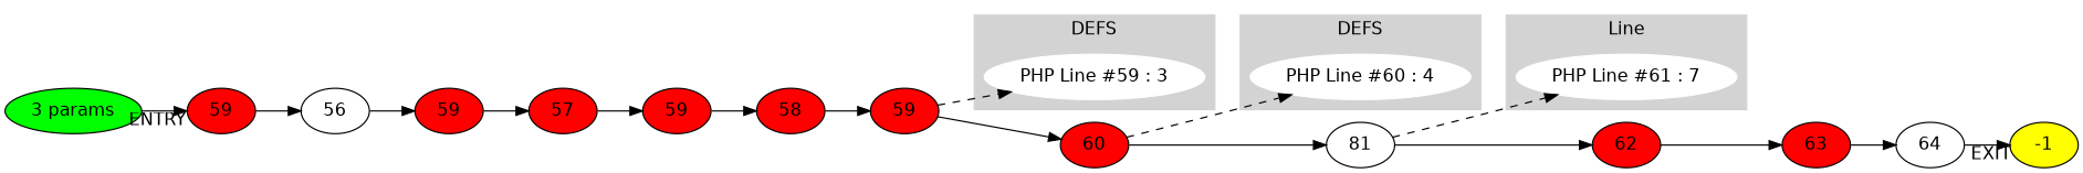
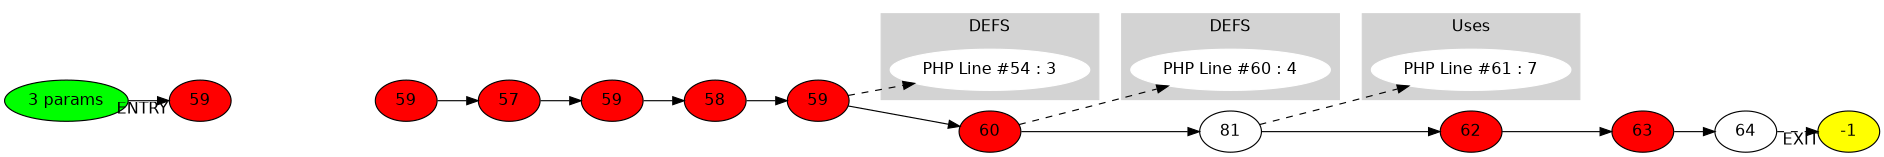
  digraph {
    fontname="DejaVu Sans"
    rankdir=LR
    node [fontname="DejaVu Sans" style=filled fillcolor=red]
    edge [fontname="DejaVu Sans"]
-   n1 [color=white label="PHP Line #59 : 3" fillcolor=""]
+   n1 [color=white label="PHP Line #54 : 3" fillcolor=""]
    n2 [color=white label="PHP Line #60 : 4" fillcolor=""]
    n3 [color=white label="PHP Line #61 : 7" fillcolor=""]
    n4 [label=59]
-   n5 [label=56 style="" fillcolor=""]
    n6 [label=59]
    n7 [label=57]
    n8 [label=59]
    n9 [label=58]
    n10 [label=59]
    n11 [label=60]
    n12 [label=81 style="" fillcolor=""]
    n13 [label=62]
    n14 [label=63]
    n15 [label=64 style="" fillcolor=""]
    -1 [fillcolor=yellow]
    n17 [fillcolor=green label="3 params"]
    subgraph cluster_1 {
      color=lightgrey
      label=DEFS
      style=filled
      n1
    }
    subgraph cluster_2 {
      color=lightgrey
      label=DEFS
      style=filled
      n2
    }
    subgraph cluster_3 {
      color=lightgrey
-     label=Line
+     label=Uses
      style=filled
      n3
    }
-   n4 -> n5
-   n5 -> n6
    n6 -> n7
    n7 -> n8
    n8 -> n9
    n9 -> n10
    n10 -> n1 [style=dashed]
    n10 -> n11
    n11 -> n2 [style=dashed]
    n11 -> n12
    n12 -> n3 [style=dashed]
    n12 -> n13
    n13 -> n14
    n14 -> n15
-   n15 -> -1 [xlabel=EXIT]
+   n15 -> -1 [xlabel=EXIT style=dashed]
    n17 -> n4 [xlabel=ENTRY]
  }
